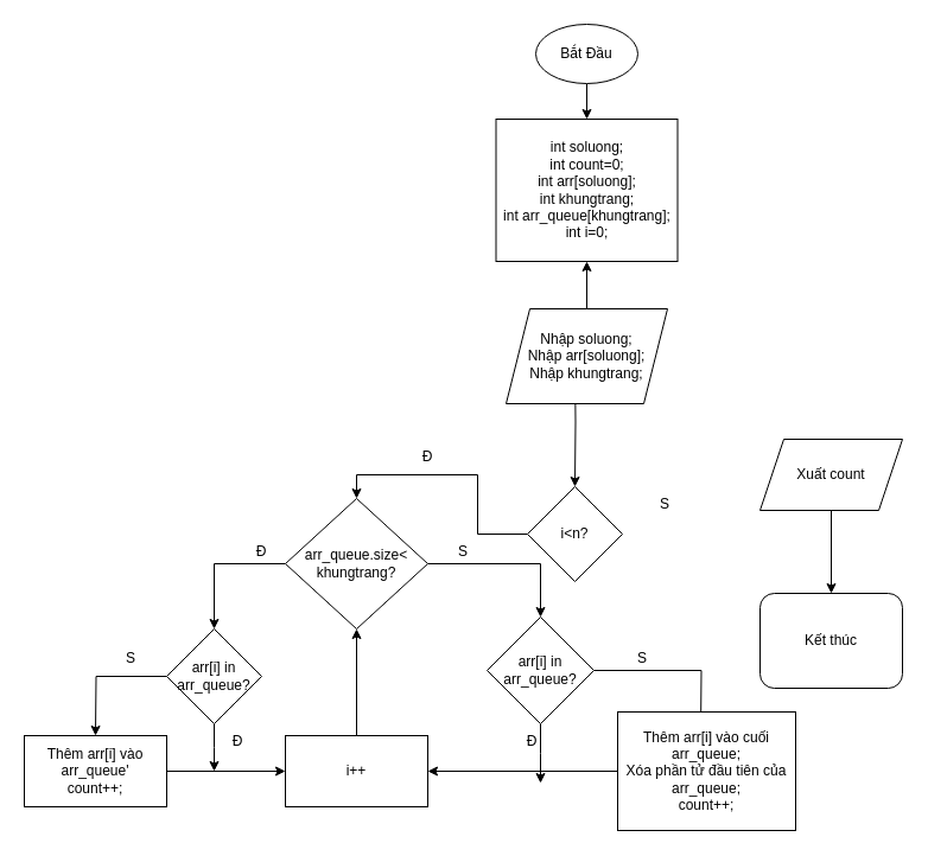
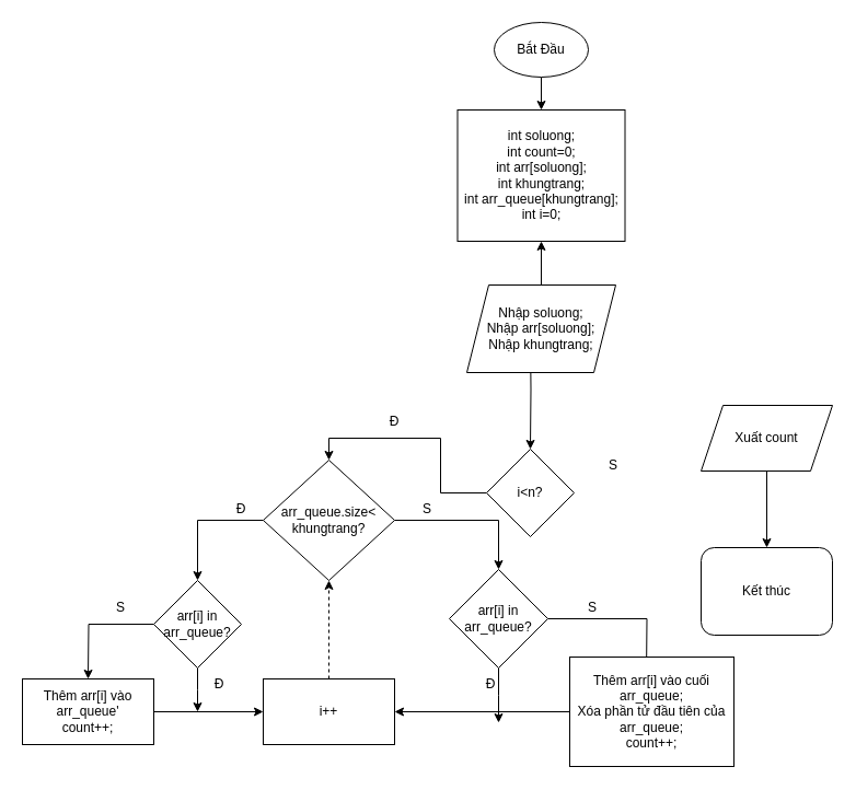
  <mxCell id="0" />
  <mxCell id="1" parent="0" />
  <mxCell id="2" style="edgeStyle=orthogonalEdgeStyle;rounded=0;orthogonalLoop=1;jettySize=auto;html=1;entryX=0.5;entryY=0;entryDx=0;entryDy=0;" edge="1" parent="1" source="3" target="5"><mxGeometry relative="1" as="geometry" /></mxCell>
  <mxCell id="3" value="Bắt Đầu" style="ellipse;whiteSpace=wrap;html=1;" vertex="1" parent="1"><mxGeometry x="451" y="20" width="86" height="50" as="geometry" /></mxCell>
  <mxCell id="4" style="edgeStyle=orthogonalEdgeStyle;rounded=0;orthogonalLoop=1;jettySize=auto;html=1;" edge="1" parent="1" target="7"><mxGeometry relative="1" as="geometry"><mxPoint x="484" y="300" as="sourcePoint" /></mxGeometry></mxCell>
  <mxCell id="5" value="&lt;div&gt;int soluong;&lt;/div&gt;&lt;div&gt;int count=0;&lt;/div&gt;&lt;div&gt;int arr[soluong];&lt;/div&gt;&lt;div&gt;int khungtrang;&lt;/div&gt;&lt;div&gt;int arr_queue[khungtrang];&lt;/div&gt;&lt;div&gt;int i=0;&lt;br&gt;&lt;/div&gt;" style="rounded=0;whiteSpace=wrap;html=1;" vertex="1" parent="1"><mxGeometry x="417.5" y="100" width="153" height="120" as="geometry" /></mxCell>
  <mxCell id="6" style="edgeStyle=orthogonalEdgeStyle;rounded=0;orthogonalLoop=1;jettySize=auto;html=1;entryX=0.5;entryY=0;entryDx=0;entryDy=0;" edge="1" parent="1" source="7" target="13"><mxGeometry relative="1" as="geometry" /></mxCell>
  <mxCell id="7" value="i&amp;lt;n?" style="rhombus;whiteSpace=wrap;html=1;" vertex="1" parent="1"><mxGeometry x="444" y="410" width="80" height="80" as="geometry" /></mxCell>
  <mxCell id="8" style="edgeStyle=orthogonalEdgeStyle;rounded=0;orthogonalLoop=1;jettySize=auto;html=1;entryX=0.5;entryY=0;entryDx=0;entryDy=0;" edge="1" parent="1" source="9" target="10"><mxGeometry relative="1" as="geometry" /></mxCell>
  <mxCell id="9" value="Xuất count" style="shape=parallelogram;perimeter=parallelogramPerimeter;whiteSpace=wrap;html=1;fixedSize=1;" vertex="1" parent="1"><mxGeometry x="640" y="370" width="120" height="60" as="geometry" /></mxCell>
  <mxCell id="10" value="Kết thúc" style="whiteSpace=wrap;html=1;rounded=1;" vertex="1" parent="1"><mxGeometry x="640" y="500" width="120" height="80" as="geometry" /></mxCell>
  <mxCell id="11" style="edgeStyle=orthogonalEdgeStyle;rounded=0;orthogonalLoop=1;jettySize=auto;html=1;entryX=0.5;entryY=0;entryDx=0;entryDy=0;" edge="1" parent="1" source="13" target="19"><mxGeometry relative="1" as="geometry" /></mxCell>
  <mxCell id="12" style="edgeStyle=orthogonalEdgeStyle;rounded=0;orthogonalLoop=1;jettySize=auto;html=1;entryX=0.5;entryY=0;entryDx=0;entryDy=0;" edge="1" parent="1" source="13" target="16"><mxGeometry relative="1" as="geometry" /></mxCell>
  <mxCell id="13" value="&lt;div&gt;arr_queue.size&amp;lt;&lt;/div&gt;&lt;div&gt;khungtrang?&lt;br&gt;&lt;/div&gt;" style="rhombus;whiteSpace=wrap;html=1;" vertex="1" parent="1"><mxGeometry x="240" y="420" width="120" height="110" as="geometry" /></mxCell>
  <mxCell id="14" style="edgeStyle=orthogonalEdgeStyle;rounded=0;orthogonalLoop=1;jettySize=auto;html=1;" edge="1" parent="1" source="16"><mxGeometry relative="1" as="geometry"><mxPoint x="590" y="620" as="targetPoint" /></mxGeometry></mxCell>
  <mxCell id="15" style="edgeStyle=orthogonalEdgeStyle;rounded=0;orthogonalLoop=1;jettySize=auto;html=1;" edge="1" parent="1" source="16"><mxGeometry relative="1" as="geometry"><mxPoint x="455" y="660" as="targetPoint" /></mxGeometry></mxCell>
  <mxCell id="16" value="arr[i] in arr_queue?" style="rhombus;whiteSpace=wrap;html=1;" vertex="1" parent="1"><mxGeometry x="410" y="520" width="90" height="90" as="geometry" /></mxCell>
  <mxCell id="17" style="edgeStyle=orthogonalEdgeStyle;rounded=0;orthogonalLoop=1;jettySize=auto;html=1;" edge="1" parent="1" source="19"><mxGeometry relative="1" as="geometry"><mxPoint x="80" y="620" as="targetPoint" /></mxGeometry></mxCell>
  <mxCell id="18" style="edgeStyle=orthogonalEdgeStyle;rounded=0;orthogonalLoop=1;jettySize=auto;html=1;" edge="1" parent="1" source="19"><mxGeometry relative="1" as="geometry"><mxPoint x="180" y="650" as="targetPoint" /></mxGeometry></mxCell>
  <mxCell id="19" value="arr[i] in arr_queue?" style="rhombus;whiteSpace=wrap;html=1;" vertex="1" parent="1"><mxGeometry x="140" y="530" width="80" height="80" as="geometry" /></mxCell>
  <mxCell id="20" style="edgeStyle=orthogonalEdgeStyle;rounded=0;orthogonalLoop=1;jettySize=auto;html=1;entryX=0;entryY=0.5;entryDx=0;entryDy=0;" edge="1" parent="1" source="21" target="23"><mxGeometry relative="1" as="geometry" /></mxCell>
  <mxCell id="21" value="&lt;div&gt;Thêm arr[i] vào arr_queue'&lt;/div&gt;&lt;div&gt;count++;&lt;br&gt;&lt;/div&gt;" style="rounded=0;whiteSpace=wrap;html=1;" vertex="1" parent="1"><mxGeometry x="20" y="620" width="120" height="60" as="geometry" /></mxCell>
- <mxCell id="22" style="edgeStyle=orthogonalEdgeStyle;rounded=0;orthogonalLoop=1;jettySize=auto;html=1;entryX=0.5;entryY=1;entryDx=0;entryDy=0;" edge="1" parent="1" source="23" target="13"><mxGeometry relative="1" as="geometry" /></mxCell>
+ <mxCell id="22" style="edgeStyle=orthogonalEdgeStyle;rounded=0;orthogonalLoop=1;jettySize=auto;html=1;entryX=0.5;entryY=1;entryDx=0;entryDy=0;dashed=1;" edge="1" parent="1" source="23" target="13"><mxGeometry relative="1" as="geometry" /></mxCell>
  <mxCell id="23" value="i++" style="rounded=0;whiteSpace=wrap;html=1;" vertex="1" parent="1"><mxGeometry x="240" y="620" width="120" height="60" as="geometry" /></mxCell>
  <mxCell id="24" style="edgeStyle=orthogonalEdgeStyle;rounded=0;orthogonalLoop=1;jettySize=auto;html=1;entryX=1;entryY=0.5;entryDx=0;entryDy=0;" edge="1" parent="1" source="25" target="23"><mxGeometry relative="1" as="geometry" /></mxCell>
  <mxCell id="25" value="&lt;div&gt;Thêm arr[i] vào cuối arr_queue;&lt;/div&gt;&lt;div&gt;Xóa phần tử đầu tiên của arr_queue;&lt;/div&gt;&lt;div&gt;count++;&lt;br&gt;&lt;/div&gt;" style="rounded=0;whiteSpace=wrap;html=1;" vertex="1" parent="1"><mxGeometry x="520" y="600" width="150" height="100" as="geometry" /></mxCell>
  <mxCell id="26" style="edgeStyle=orthogonalEdgeStyle;rounded=0;orthogonalLoop=1;jettySize=auto;html=1;" edge="1" parent="1" source="27" target="5"><mxGeometry relative="1" as="geometry" /></mxCell>
  <mxCell id="27" value="&lt;div&gt;Nhập soluong;&lt;/div&gt;&lt;div&gt;Nhập arr[soluong];&lt;/div&gt;&lt;div&gt;Nhập khungtrang;&lt;br&gt;&lt;/div&gt;" style="shape=parallelogram;perimeter=parallelogramPerimeter;whiteSpace=wrap;html=1;fixedSize=1;" vertex="1" parent="1"><mxGeometry x="426" y="260" width="136" height="80" as="geometry" /></mxCell>
  <mxCell id="28" value="Đ" style="text;html=1;strokeColor=none;fillColor=none;align=center;verticalAlign=middle;whiteSpace=wrap;rounded=0;" vertex="1" parent="1"><mxGeometry x="330" y="370" width="60" height="30" as="geometry" /></mxCell>
  <mxCell id="29" value="Đ" style="text;html=1;strokeColor=none;fillColor=none;align=center;verticalAlign=middle;whiteSpace=wrap;rounded=0;" vertex="1" parent="1"><mxGeometry x="417.5" y="610" width="60" height="30" as="geometry" /></mxCell>
  <mxCell id="30" value="Đ" style="text;html=1;strokeColor=none;fillColor=none;align=center;verticalAlign=middle;whiteSpace=wrap;rounded=0;" vertex="1" parent="1"><mxGeometry x="170" y="610" width="60" height="30" as="geometry" /></mxCell>
  <mxCell id="31" value="Đ" style="text;html=1;strokeColor=none;fillColor=none;align=center;verticalAlign=middle;whiteSpace=wrap;rounded=0;" vertex="1" parent="1"><mxGeometry x="190" y="450" width="60" height="30" as="geometry" /></mxCell>
  <mxCell id="32" value="S" style="text;html=1;strokeColor=none;fillColor=none;align=center;verticalAlign=middle;whiteSpace=wrap;rounded=0;" vertex="1" parent="1"><mxGeometry x="530" y="410" width="60" height="30" as="geometry" /></mxCell>
  <mxCell id="33" value="S" style="text;html=1;strokeColor=none;fillColor=none;align=center;verticalAlign=middle;whiteSpace=wrap;rounded=0;" vertex="1" parent="1"><mxGeometry x="80" y="540" width="60" height="30" as="geometry" /></mxCell>
  <mxCell id="34" value="S" style="text;html=1;strokeColor=none;fillColor=none;align=center;verticalAlign=middle;whiteSpace=wrap;rounded=0;" vertex="1" parent="1"><mxGeometry x="360" y="450" width="60" height="30" as="geometry" /></mxCell>
  <mxCell id="35" value="S" style="text;html=1;strokeColor=none;fillColor=none;align=center;verticalAlign=middle;whiteSpace=wrap;rounded=0;" vertex="1" parent="1"><mxGeometry x="510.5" y="540" width="60" height="30" as="geometry" /></mxCell>
